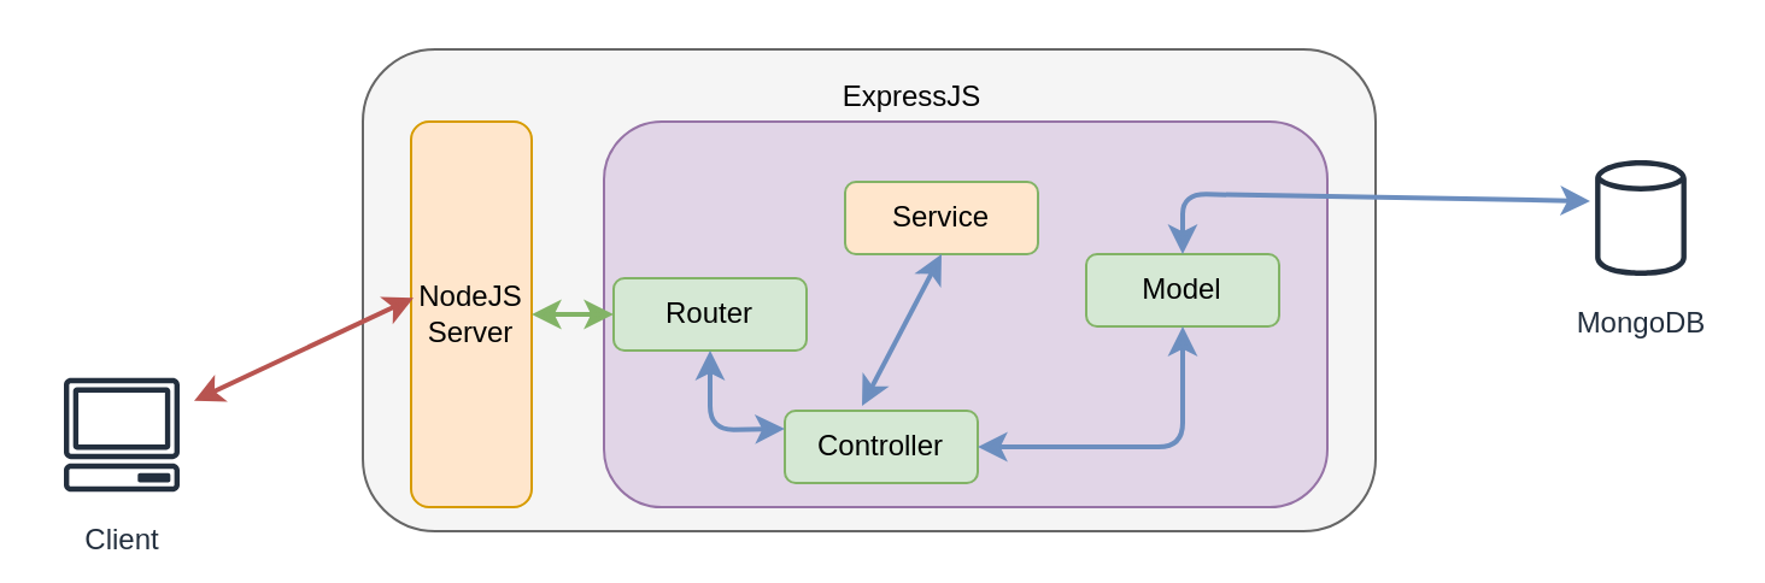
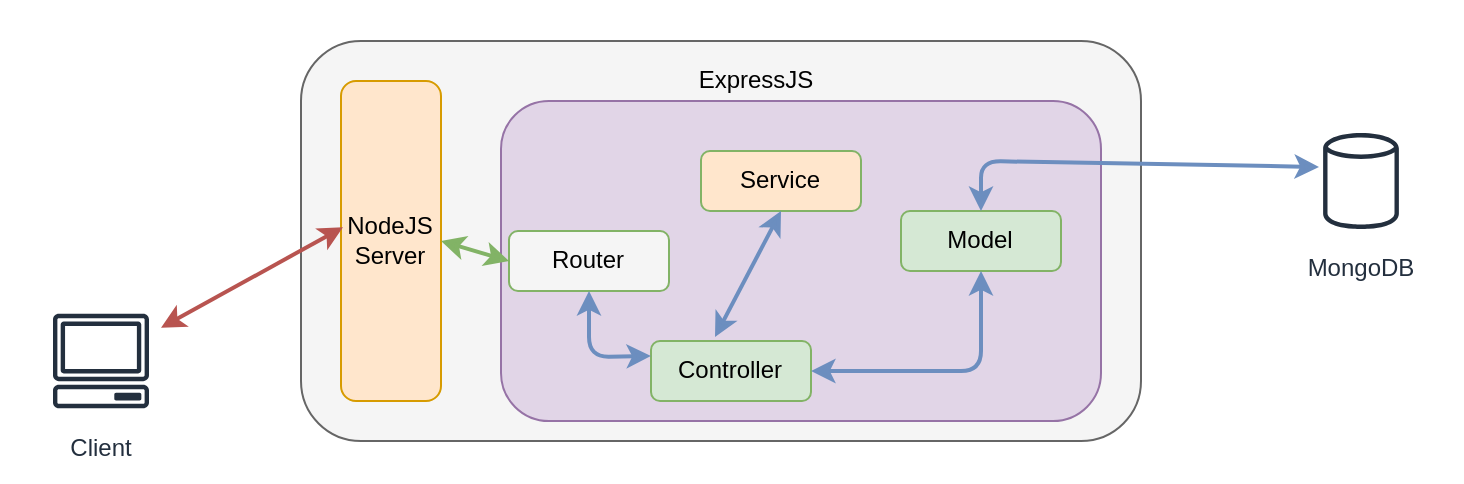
  <mxCell id="0" />
  <mxCell id="1" parent="0" />
  <mxCell id="2" value="Client" style="outlineConnect=0;fontColor=#232F3E;gradientColor=none;strokeColor=#232F3E;fillColor=#ffffff;dashed=0;verticalLabelPosition=bottom;verticalAlign=top;align=center;html=1;fontSize=12;fontStyle=0;aspect=fixed;shape=mxgraph.aws4.resourceIcon;resIcon=mxgraph.aws4.client;" vertex="1" parent="1"><mxGeometry x="20" y="150" width="60" height="60" as="geometry" /></mxCell>
  <mxCell id="3" value="MongoDB" style="outlineConnect=0;fontColor=#232F3E;gradientColor=none;strokeColor=#232F3E;fillColor=#ffffff;dashed=0;verticalLabelPosition=bottom;verticalAlign=top;align=center;html=1;fontSize=12;fontStyle=0;aspect=fixed;shape=mxgraph.aws4.resourceIcon;resIcon=mxgraph.aws4.generic_database;" vertex="1" parent="1"><mxGeometry x="650" y="60" width="60" height="60" as="geometry" /></mxCell>
  <mxCell id="4" value="" style="rounded=1;whiteSpace=wrap;html=1;fillColor=#f5f5f5;strokeColor=#666666;fontColor=#333333;" vertex="1" parent="1"><mxGeometry x="150" y="20" width="420" height="200" as="geometry" /></mxCell>
- <mxCell id="5" value="NodeJS Server" style="rounded=1;whiteSpace=wrap;html=1;fillColor=#ffe6cc;strokeColor=#d79b00;" vertex="1" parent="1"><mxGeometry x="170" y="50" width="50" height="160" as="geometry" /></mxCell>
+ <mxCell id="5" value="NodeJS Server" style="rounded=1;whiteSpace=wrap;html=1;fillColor=#ffe6cc;strokeColor=#d79b00;" vertex="1" parent="1"><mxGeometry x="170" y="40" width="50" height="160" as="geometry" /></mxCell>
  <mxCell id="6" value="" style="rounded=1;whiteSpace=wrap;html=1;fillColor=#e1d5e7;strokeColor=#9673a6;" vertex="1" parent="1"><mxGeometry x="250" y="50" width="300" height="160" as="geometry" /></mxCell>
- <mxCell id="7" value="Router" style="rounded=1;whiteSpace=wrap;html=1;fillColor=#d5e8d4;strokeColor=#82b366;" vertex="1" parent="1"><mxGeometry x="254" y="115" width="80" height="30" as="geometry" /></mxCell>
+ <mxCell id="7" value="Router" style="rounded=1;whiteSpace=wrap;html=1;fillColor=#f5f5f5;strokeColor=#82b366;" vertex="1" parent="1"><mxGeometry x="254" y="115" width="80" height="30" as="geometry" /></mxCell>
  <mxCell id="8" value="Service" style="rounded=1;whiteSpace=wrap;html=1;fillColor=#ffe6cc;strokeColor=#82b366;" vertex="1" parent="1"><mxGeometry x="350" y="75" width="80" height="30" as="geometry" /></mxCell>
  <mxCell id="9" value="Controller" style="rounded=1;whiteSpace=wrap;html=1;fillColor=#d5e8d4;strokeColor=#82b366;" vertex="1" parent="1"><mxGeometry x="325" y="170" width="80" height="30" as="geometry" /></mxCell>
  <mxCell id="10" value="Model" style="rounded=1;whiteSpace=wrap;html=1;fillColor=#d5e8d4;strokeColor=#82b366;" vertex="1" parent="1"><mxGeometry x="450" y="105" width="80" height="30" as="geometry" /></mxCell>
  <mxCell id="11" value="" style="endArrow=classic;startArrow=classic;html=1;entryX=0.02;entryY=0.457;entryDx=0;entryDy=0;entryPerimeter=0;strokeWidth=2;fillColor=#f8cecc;strokeColor=#b85450;" edge="1" parent="1" source="2" target="5"><mxGeometry width="50" height="50" relative="1" as="geometry"><mxPoint x="-20" y="290" as="sourcePoint" /><mxPoint x="30" y="240" as="targetPoint" /></mxGeometry></mxCell>
  <mxCell id="12" value="" style="endArrow=classic;startArrow=classic;html=1;strokeWidth=2;entryX=0;entryY=0.5;entryDx=0;entryDy=0;exitX=1;exitY=0.5;exitDx=0;exitDy=0;fillColor=#d5e8d4;strokeColor=#82b366;" edge="1" parent="1" source="5" target="7"><mxGeometry width="50" height="50" relative="1" as="geometry"><mxPoint x="-20" y="290" as="sourcePoint" /><mxPoint x="30" y="240" as="targetPoint" /></mxGeometry></mxCell>
  <mxCell id="13" value="" style="endArrow=classic;startArrow=classic;html=1;strokeWidth=2;entryX=0;entryY=0.25;entryDx=0;entryDy=0;exitX=0.5;exitY=1;exitDx=0;exitDy=0;fillColor=#dae8fc;strokeColor=#6c8ebf;" edge="1" parent="1" source="7" target="9"><mxGeometry width="50" height="50" relative="1" as="geometry"><mxPoint x="-20" y="290" as="sourcePoint" /><mxPoint x="30" y="240" as="targetPoint" /><Array as="points"><mxPoint x="294" y="178" /></Array></mxGeometry></mxCell>
  <mxCell id="14" value="" style="endArrow=classic;startArrow=classic;html=1;strokeWidth=2;entryX=0.5;entryY=1;entryDx=0;entryDy=0;exitX=0.4;exitY=-0.067;exitDx=0;exitDy=0;exitPerimeter=0;fillColor=#dae8fc;strokeColor=#6c8ebf;" edge="1" parent="1" source="9" target="8"><mxGeometry width="50" height="50" relative="1" as="geometry"><mxPoint x="-20" y="290" as="sourcePoint" /><mxPoint x="30" y="240" as="targetPoint" /></mxGeometry></mxCell>
  <mxCell id="15" value="" style="endArrow=classic;startArrow=classic;html=1;strokeWidth=2;entryX=0.5;entryY=1;entryDx=0;entryDy=0;exitX=1;exitY=0.5;exitDx=0;exitDy=0;fillColor=#dae8fc;strokeColor=#6c8ebf;" edge="1" parent="1" source="9" target="10"><mxGeometry width="50" height="50" relative="1" as="geometry"><mxPoint x="-20" y="290" as="sourcePoint" /><mxPoint x="30" y="240" as="targetPoint" /><Array as="points"><mxPoint x="490" y="185" /></Array></mxGeometry></mxCell>
  <mxCell id="16" value="" style="endArrow=classic;startArrow=classic;html=1;strokeWidth=2;entryX=0.15;entryY=0.383;entryDx=0;entryDy=0;entryPerimeter=0;exitX=0.5;exitY=0;exitDx=0;exitDy=0;fillColor=#dae8fc;strokeColor=#6c8ebf;" edge="1" parent="1" source="10" target="3"><mxGeometry width="50" height="50" relative="1" as="geometry"><mxPoint x="-20" y="290" as="sourcePoint" /><mxPoint x="30" y="240" as="targetPoint" /><Array as="points"><mxPoint x="490" y="80" /></Array></mxGeometry></mxCell>
  <mxCell id="17" value="ExpressJS" style="text;html=1;strokeColor=none;fillColor=none;align=center;verticalAlign=middle;whiteSpace=wrap;rounded=0;" vertex="1" parent="1"><mxGeometry x="343" y="30" width="70" height="20" as="geometry" /></mxCell>
